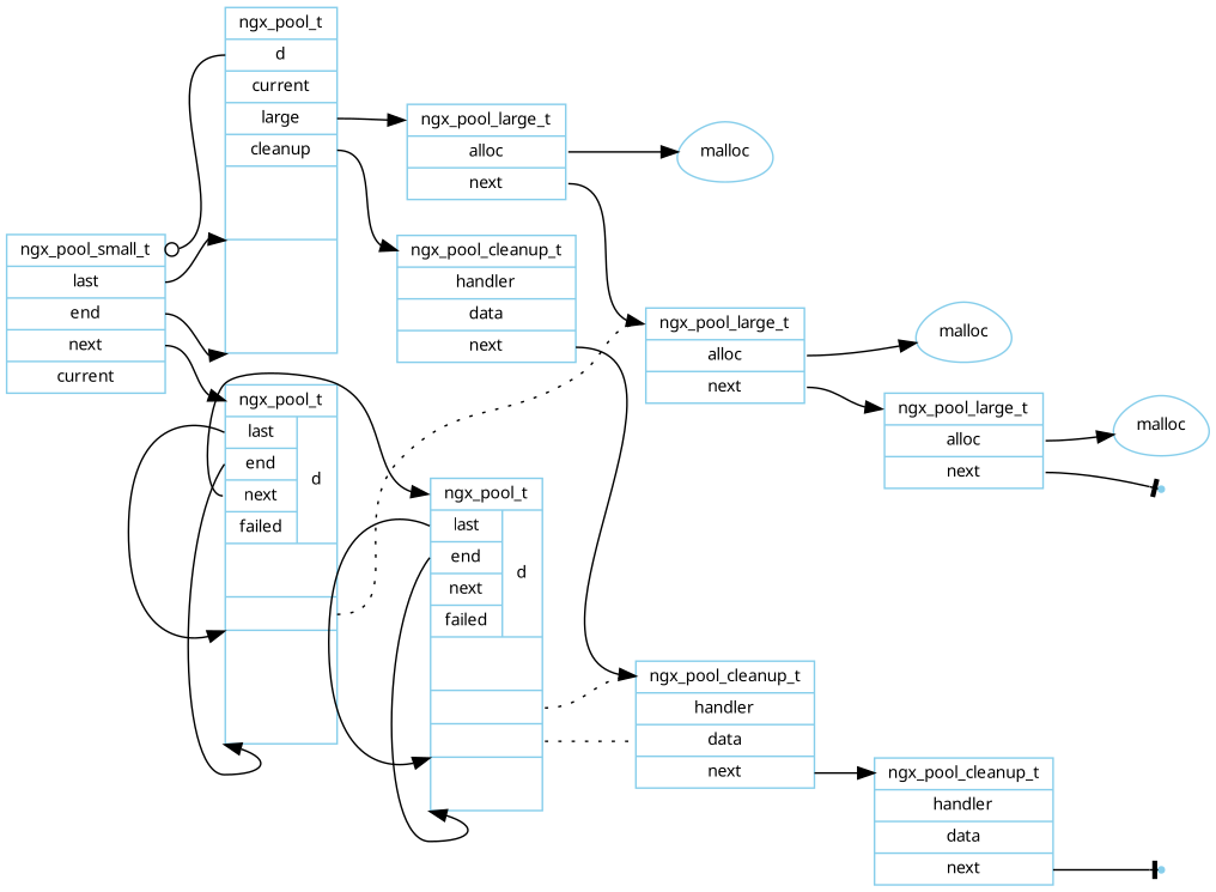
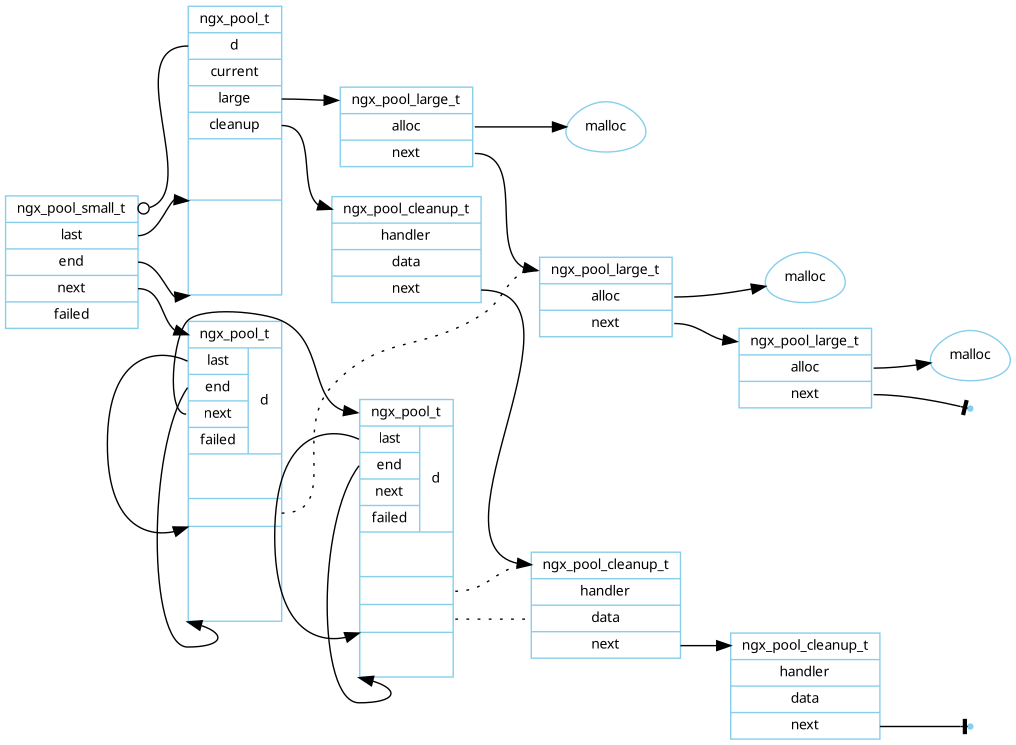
  digraph {
    rankdir=LR
    node [color=skyblue fontname=Verdana fontsize=10 shape=record]
    edge [headport=head tailport=next]
-   n1 [label="<head>ngx_pool_small_t|<last>last|<end>end|<next>next|current"]
+   n1 [label="<head>ngx_pool_small_t|<last>last|<end>end|<next>next|failed"]
    n2 [label="<head>ngx_pool_t|<d>d|current|<large>large|<cleanup>cleanup|\n\n\n|<space>\n\n\n\n\n"]
    n3 [label="<head>ngx_pool_large_t|<alloc>alloc|<next>next"]
    n4 [label="<head>ngx_pool_cleanup_t|<handler>handler|<data>data|<next>next"]
    n5 [label="<head>ngx_pool_t|{{<last>last|<end>end|<next>next|failed}|d}|\n\n|<data>\n|<space>\n\n\n\n\n"]
    n6 [label="<head>ngx_pool_large_t|<alloc>alloc|<next>next"]
    n7 [label=malloc shape=egg]
    n8 [label="<head>ngx_pool_large_t|<alloc>alloc|<next>next"]
    n9 [label=malloc shape=egg]
    ngx_pool_large_t_4 [shape=point]
    n11 [label=malloc shape=egg]
    n12 [label="<head>ngx_pool_cleanup_t|<handler>handler|<data>data|<next>next"]
    n13 [label="<head>ngx_pool_cleanup_t|<handler>handler|<data>data|<next>next"]
    ngx_pool_cleanup_t_4 [shape=point]
    n15 [label="<head>ngx_pool_t|{{<last>last|<end>end|<next>next|failed}|d}|\n\n|<data1>\n|<data2>\n|<space>\n\n"]
    subgraph sub_1 {
      rank=min
      n1
    }
    n1 -> n2 [headport="space:nw" tailport=last]
    n1 -> n2 [headport="space:sw" tailport=end]
    n1 -> n5
    n2 -> n1 [arrowhead=odot tailport=d]
    n2 -> n3 [tailport=large]
    n2 -> n4 [tailport=cleanup]
    n3 -> n6
    n3 -> n7 [tailport=alloc headport=""]
    n4 -> n12
    n5 -> n5 [headport="space:nw" tailport="last:w"]
    n5 -> n5 [headport="space:sw" tailport="end:w"]
    n5 -> n6 [dir=none style=dotted tailport=data]
    n5 -> n15
    n6 -> n8
    n6 -> n9 [tailport=alloc headport=""]
    n8 -> ngx_pool_large_t_4 [arrowhead=tee headport=""]
    n8 -> n11 [tailport=alloc headport=""]
    n12 -> n13
    n13 -> ngx_pool_cleanup_t_4 [arrowhead=tee headport=""]
    n15 -> n12 [dir=none style=dotted tailport=data1]
    n15 -> n12 [dir=none headport=data style=dotted tailport=data2]
    n15 -> n15 [headport="space:nw" tailport="last:w"]
    n15 -> n15 [headport="space:sw" tailport="end:w"]
  }
